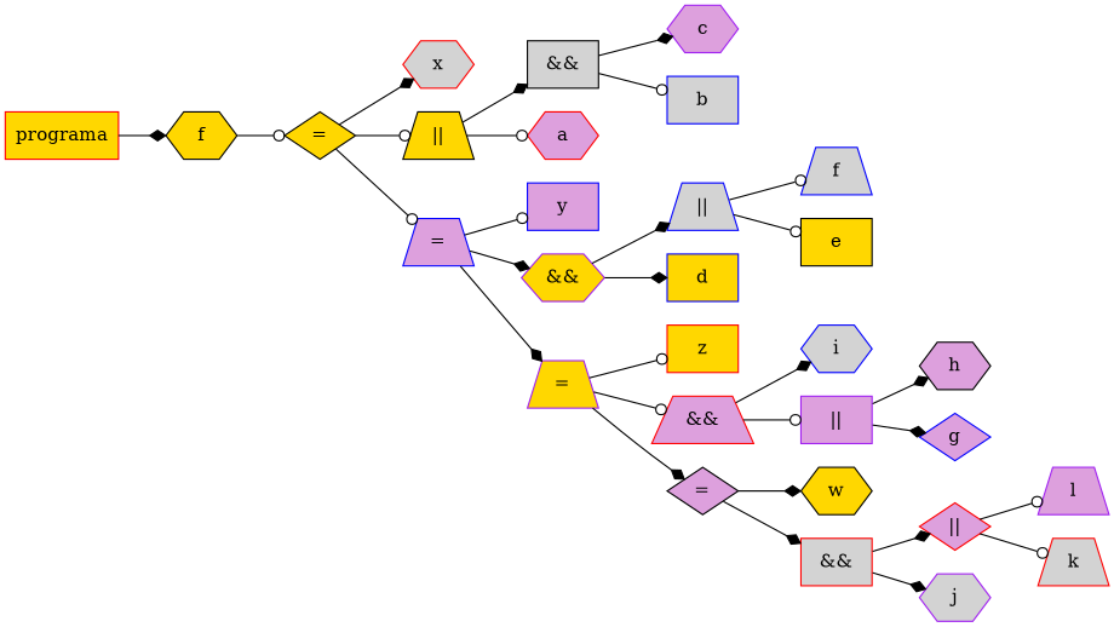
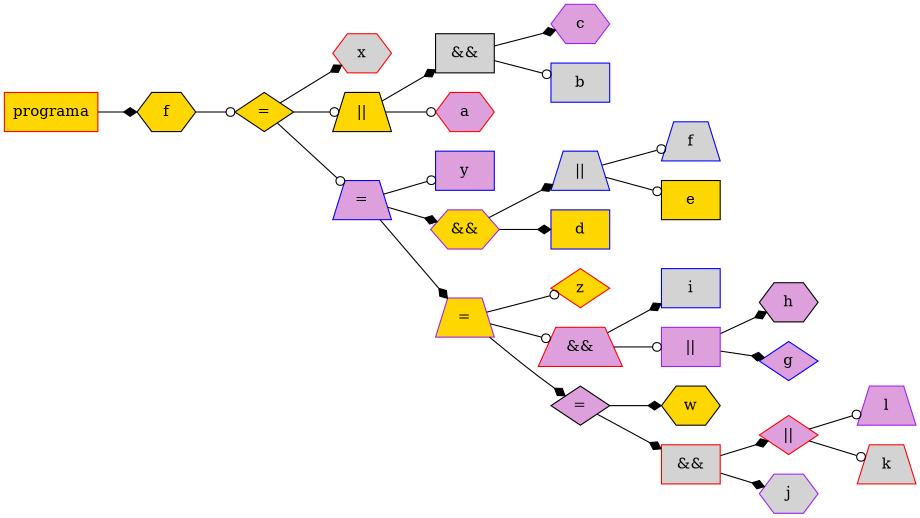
  digraph {
    rankdir=LR
    node [color=red fillcolor=plum shape=box style=filled]
    edge [arrowhead=diamond]
    n1 [fillcolor=gold label=programa]
    n2 [color=black fillcolor=gold label=f shape=hexagon]
    n3 [color=black fillcolor=gold label="=" shape=diamond]
    n4 [fillcolor=lightgrey label=x shape=hexagon]
    n5 [color=black fillcolor=gold label="||" shape=trapezium]
    n6 [color=blue label="=" shape=trapezium]
    n7 [color=black fillcolor=lightgrey label="&&"]
    n8 [label=a shape=hexagon]
    n9 [color=blue label=y]
    n10 [color=purple fillcolor=gold label="&&" shape=hexagon]
    n11 [color=purple fillcolor=gold label="=" shape=trapezium]
    n12 [color=purple label=c shape=hexagon]
    n13 [color=blue fillcolor=lightgrey label=b]
    n14 [color=blue fillcolor=lightgrey label="||" shape=trapezium]
    n15 [color=blue fillcolor=gold label=d]
-   n16 [fillcolor=gold label=z]
+   n16 [fillcolor=gold label=z shape=diamond]
    n17 [label="&&" shape=trapezium]
    n18 [color=black label="=" shape=diamond]
    n19 [color=blue fillcolor=lightgrey label=f shape=trapezium]
    n20 [color=black fillcolor=gold label=e]
-   n21 [color=blue fillcolor=lightgrey label=i shape=hexagon]
+   n21 [color=blue fillcolor=lightgrey label=i]
    n22 [color=purple label="||"]
    n23 [color=black fillcolor=gold label=w shape=hexagon]
    n24 [fillcolor=lightgrey label="&&"]
    n25 [color=black label=h shape=hexagon]
    n26 [color=blue label=g shape=diamond]
    n27 [label="||" shape=diamond]
    n28 [color=purple fillcolor=lightgrey label=j shape=hexagon]
    n29 [color=purple label=l shape=trapezium]
    n30 [fillcolor=lightgrey label=k shape=trapezium]
    n1 -> n2
    n2 -> n3 [arrowhead=odot]
    n3 -> n4
    n3 -> n5 [arrowhead=odot]
    n3 -> n6 [arrowhead=odot]
    n5 -> n7
    n5 -> n8 [arrowhead=odot]
    n6 -> n9 [arrowhead=odot]
    n6 -> n10
    n6 -> n11
    n7 -> n12
    n7 -> n13 [arrowhead=odot]
    n10 -> n14
    n10 -> n15
    n11 -> n16 [arrowhead=odot]
    n11 -> n17 [arrowhead=odot]
    n11 -> n18
    n14 -> n19 [arrowhead=odot]
    n14 -> n20 [arrowhead=odot]
    n17 -> n21
    n17 -> n22 [arrowhead=odot]
    n18 -> n23
    n18 -> n24
    n22 -> n25
    n22 -> n26
    n24 -> n27
    n24 -> n28
    n27 -> n29 [arrowhead=odot]
    n27 -> n30 [arrowhead=odot]
  }
